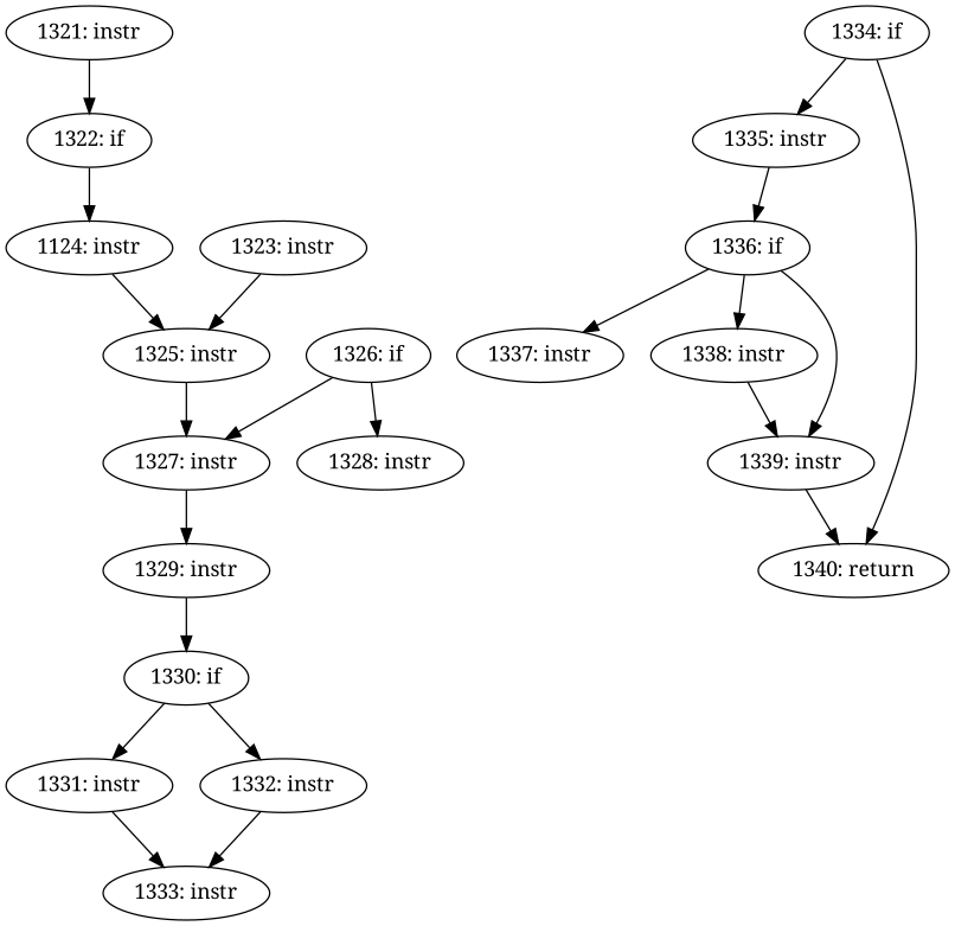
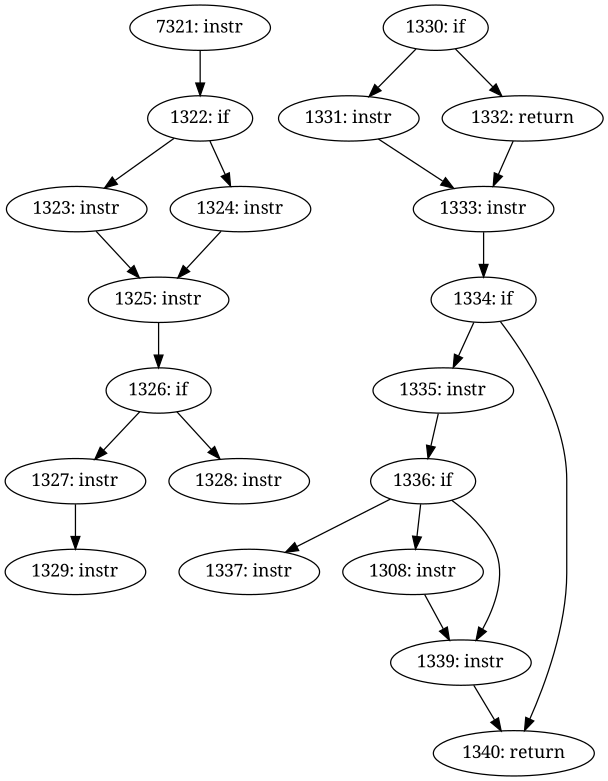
  digraph {
    fontname="Noto Serif"
    node [fontname="Noto Serif"]
    edge [fontname="Noto Serif"]
-   n1 [label="1321: instr"]
+   n1 [label="7321: instr"]
    n2 [label="1322: if"]
    n3 [label="1323: instr"]
-   n4 [label="1124: instr"]
+   n4 [label="1324: instr"]
    n5 [label="1325: instr"]
    n6 [label="1326: if"]
    n7 [label="1327: instr"]
    n8 [label="1328: instr"]
    n9 [label="1329: instr"]
    n10 [label="1330: if"]
    n11 [label="1331: instr"]
-   n12 [label="1332: instr"]
+   n12 [label="1332: return"]
    n13 [label="1333: instr"]
    n14 [label="1334: if"]
    n15 [label="1335: instr"]
    n16 [label="1340: return"]
    n17 [label="1336: if"]
    n18 [label="1337: instr"]
-   n19 [label="1338: instr"]
+   n19 [label="1308: instr"]
    n20 [label="1339: instr"]
    n1 -> n2
+   n2 -> n3
    n2 -> n4
    n3 -> n5
    n4 -> n5
-   n5 -> n7
+   n5 -> n6
    n6 -> n7
    n6 -> n8
    n7 -> n9
-   n9 -> n10
    n10 -> n11
    n10 -> n12
    n11 -> n13
    n12 -> n13
+   n13 -> n14
    n14 -> n15
    n14 -> n16
    n15 -> n17
    n17 -> n18
    n17 -> n19
    n17 -> n20
    n19 -> n20
    n20 -> n16
  }
